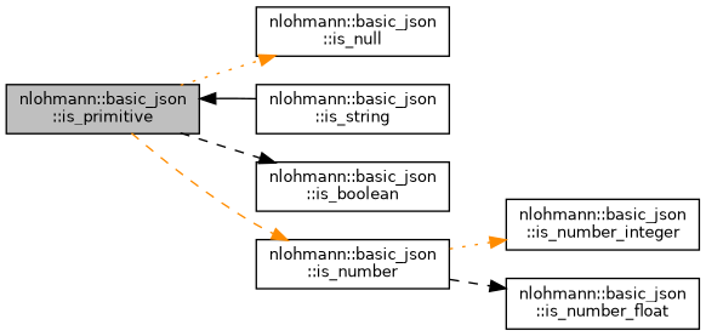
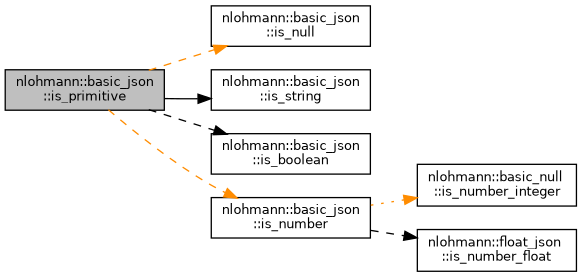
  digraph {
    rankdir=LR
    node [color=black fillcolor=white fontname=Helvetica fontsize=10 shape=record style=filled]
    edge [color=darkorange fontname=Helvetica fontsize=10 labelfontname=Helvetica labelfontsize=10 style=dashed]
    n1 [fillcolor=grey75 fontcolor=black height=0.2 label="nlohmann::basic_json\l::is_primitive" width=0.4]
    n2 [height=0.2 label="nlohmann::basic_json\l::is_null" width=0.4]
    n3 [height=0.2 label="nlohmann::basic_json\l::is_string" width=0.4]
    n4 [height=0.2 label="nlohmann::basic_json\l::is_boolean" width=0.4]
    n5 [height=0.2 label="nlohmann::basic_json\l::is_number" width=0.4]
-   n6 [height=0.2 label="nlohmann::basic_json\l::is_number_integer" width=0.4]
-   n7 [height=0.2 label="nlohmann::basic_json\l::is_number_float" width=0.4]
-   n1 -> n2 [style=dotted]
-   n3 -> n1 [color=black style=solid]
+   n6 [height=0.2 label="nlohmann::basic_null\l::is_number_integer" width=0.4]
+   n7 [height=0.2 label="nlohmann::float_json\l::is_number_float" width=0.4]
+   n1 -> n2
+   n1 -> n3 [color=black style=solid]
    n1 -> n4 [color=black]
    n1 -> n5
    n5 -> n6 [style=dotted]
    n5 -> n7 [color=black]
  }
